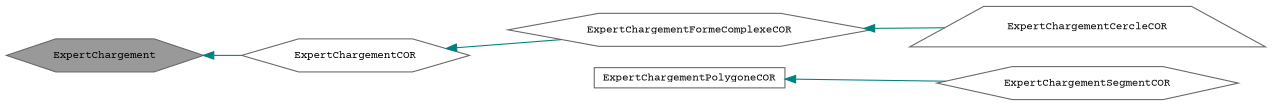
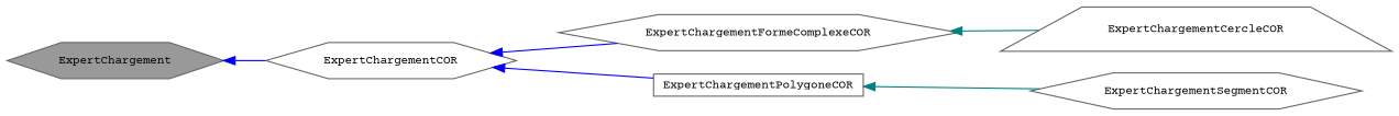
  digraph {
    fontname="Courier Prime"
    rankdir=LR
    node [color=gray40 fillcolor=white fontname="Courier Prime" fontsize=10 shape=hexagon style=filled]
    edge [color=blue dir=back fontname="Courier Prime" fontsize=10 labelfontname=Helvetica labelfontsize=10 style=solid]
    n1 [fillcolor=grey60 fontcolor=black height=0.2 label=ExpertChargement width=0.4]
    n2 [height=0.2 label=ExpertChargementCOR width=0.4]
    n3 [height=0.2 label=ExpertChargementFormeComplexeCOR width=0.4]
    n4 [height=0.2 label=ExpertChargementPolygoneCOR shape=box width=0.4]
    n5 [height=0.2 label=ExpertChargementCercleCOR shape=trapezium width=0.4]
    n6 [height=0.2 label=ExpertChargementSegmentCOR width=0.4]
-   n1 -> n2 [color=teal]
-   n2 -> n3 [color=teal]
+   n1 -> n2
+   n2 -> n3
+   n2 -> n4
    n3 -> n5 [color=teal]
    n4 -> n6 [color=teal]
  }
